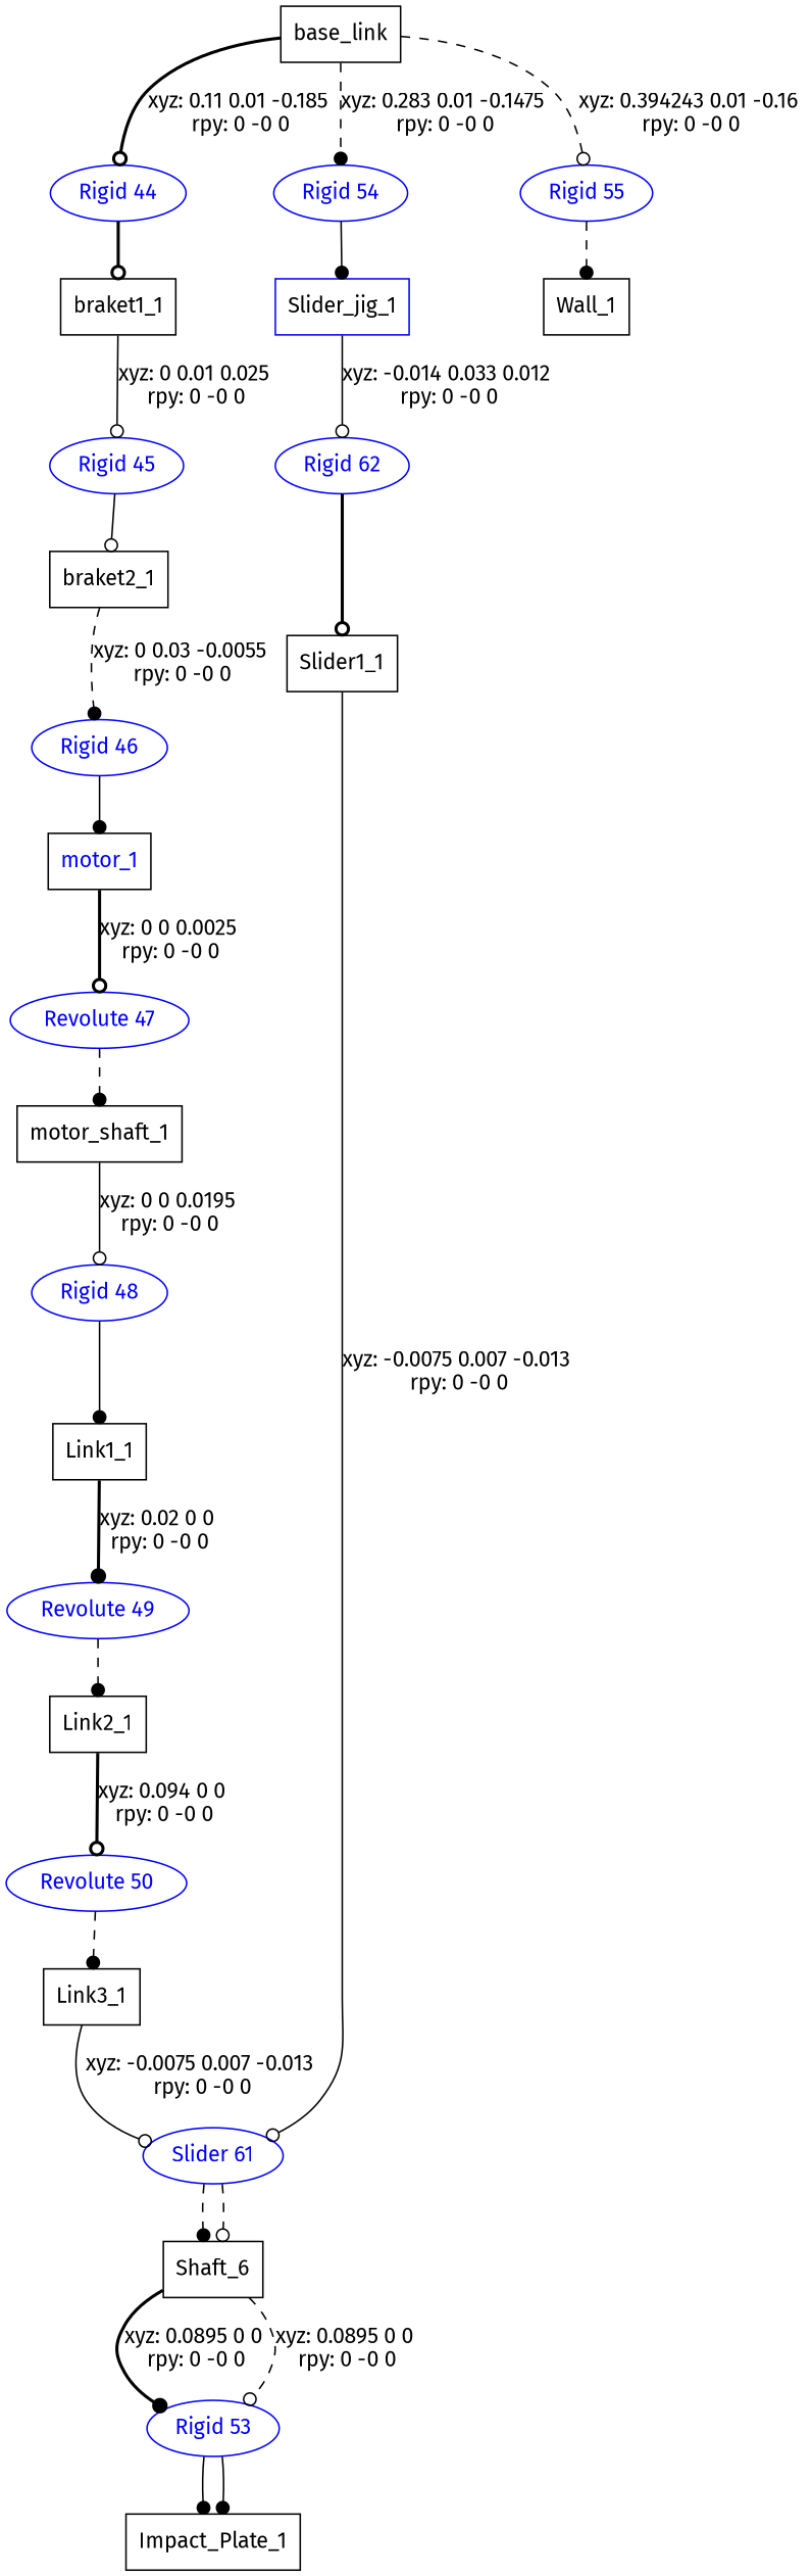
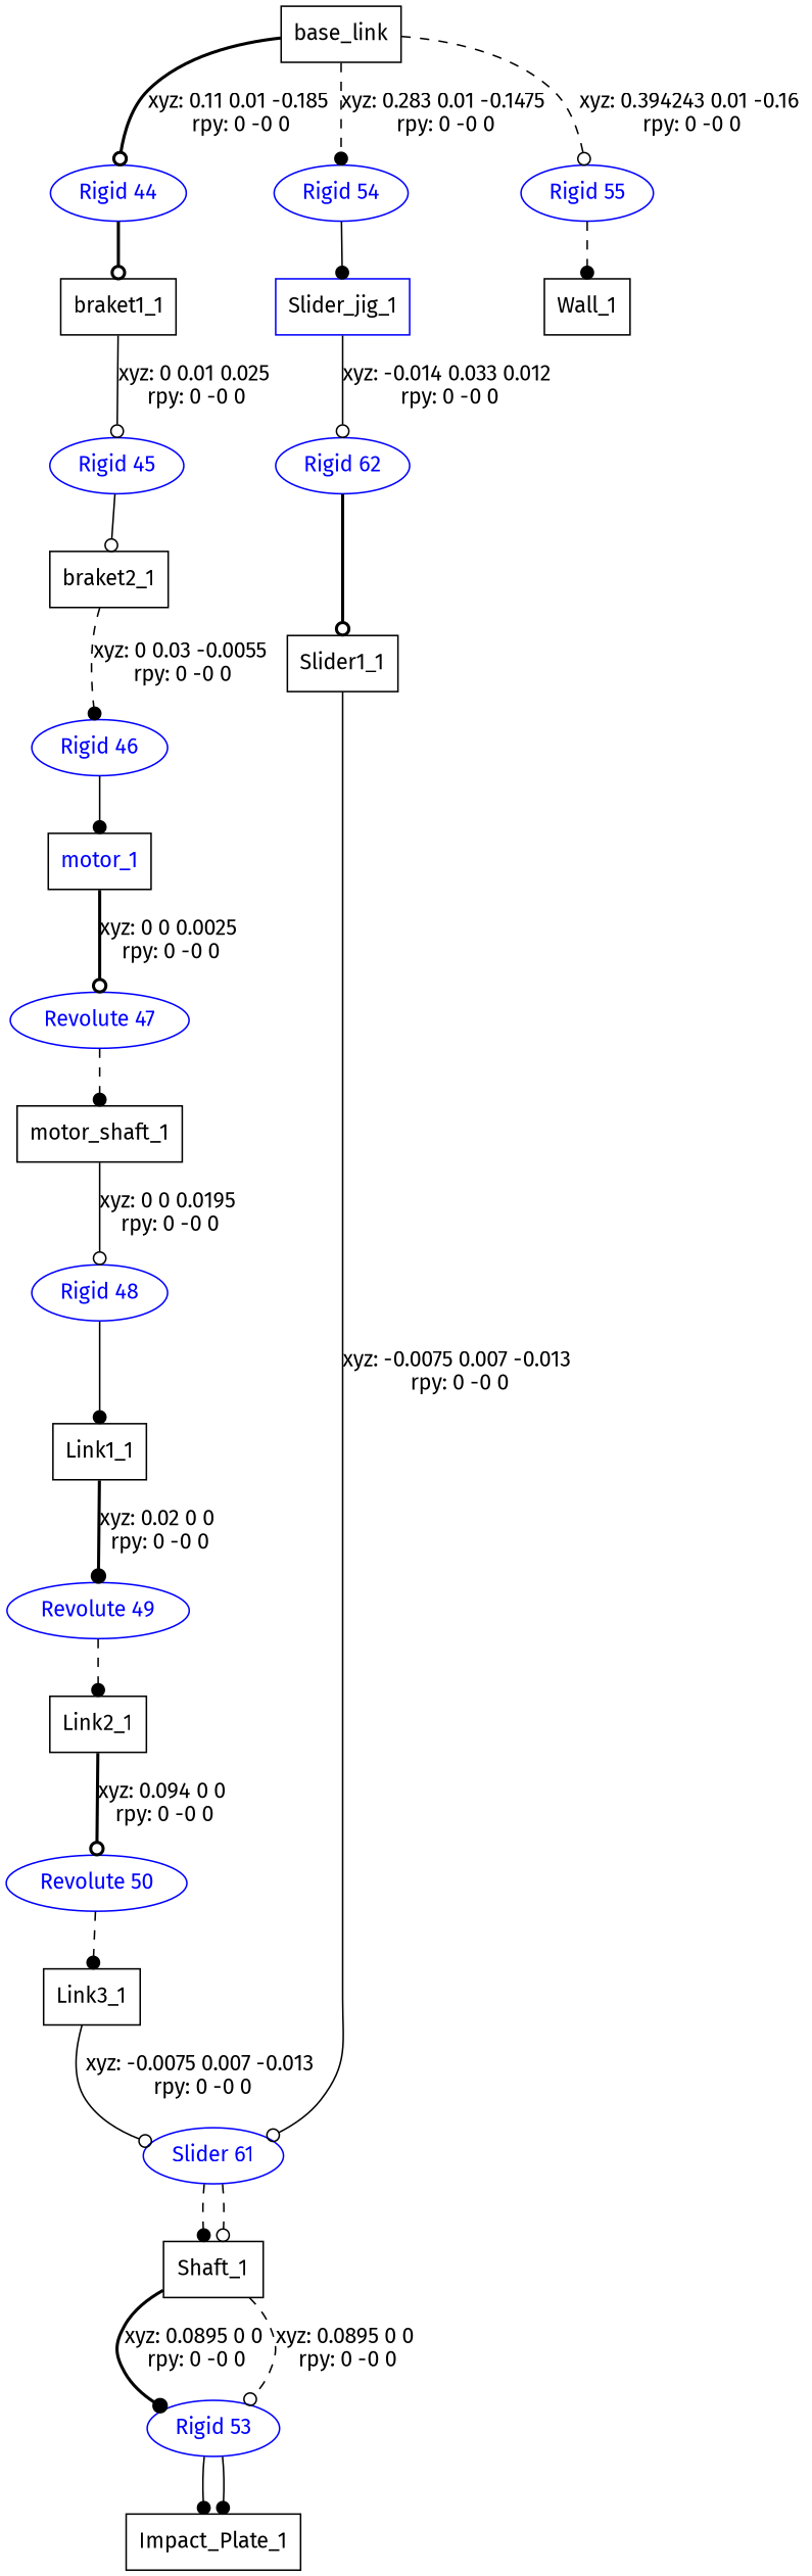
  digraph {
    fontname="Fira Sans"
    node [fontname="Fira Sans" shape=box color=blue fontcolor=blue]
    edge [arrowhead=odot fontname="Fira Sans" style=solid]
    n1 [label=base_link color="" fontcolor=""]
    "Rigid 44" [shape=ellipse]
    "Rigid 54" [shape=ellipse]
    "Rigid 55" [shape=ellipse]
    n5 [label=braket1_1 color="" fontcolor=""]
    n6 [label=Slider_jig_1 fontcolor=""]
    n7 [label=Wall_1 color="" fontcolor=""]
    "Rigid 45" [shape=ellipse]
    n9 [label=braket2_1 color="" fontcolor=""]
    "Rigid 46" [shape=ellipse]
    n11 [label=motor_1 color=""]
    "Revolute 47" [shape=ellipse]
    n13 [label=motor_shaft_1 color="" fontcolor=""]
    "Rigid 48" [shape=ellipse]
    n15 [label=Link1_1 color="" fontcolor=""]
    "Revolute 49" [shape=ellipse]
    n17 [label=Link2_1 color="" fontcolor=""]
    "Revolute 50" [shape=ellipse]
    n19 [label=Link3_1 color="" fontcolor=""]
    "Slider 61" [shape=ellipse]
-   n21 [label=Shaft_6 color="" fontcolor=""]
+   n21 [label=Shaft_1 color="" fontcolor=""]
    "Rigid 53" [shape=ellipse]
    n23 [label=Impact_Plate_1 color="" fontcolor=""]
    "Rigid 62" [shape=ellipse]
    n25 [label=Slider1_1 color="" fontcolor=""]
    n1 -> "Rigid 44" [label="xyz: 0.11 0.01 -0.185 \nrpy: 0 -0 0" style=bold]
    n1 -> "Rigid 54" [arrowhead=dot label="xyz: 0.283 0.01 -0.1475 \nrpy: 0 -0 0" style=dashed]
    n1 -> "Rigid 55" [label="xyz: 0.394243 0.01 -0.16 \nrpy: 0 -0 0" style=dashed]
    "Rigid 44" -> n5 [style=bold]
    "Rigid 54" -> n6 [arrowhead=dot]
    "Rigid 55" -> n7 [arrowhead=dot style=dashed]
    n5 -> "Rigid 45" [label="xyz: 0 0.01 0.025 \nrpy: 0 -0 0"]
    n6 -> "Rigid 62" [label="xyz: -0.014 0.033 0.012 \nrpy: 0 -0 0"]
    "Rigid 45" -> n9
    n9 -> "Rigid 46" [arrowhead=dot label="xyz: 0 0.03 -0.0055 \nrpy: 0 -0 0" style=dashed]
    "Rigid 46" -> n11 [arrowhead=dot]
    n11 -> "Revolute 47" [label="xyz: 0 0 0.0025 \nrpy: 0 -0 0" style=bold]
    "Revolute 47" -> n13 [arrowhead=dot style=dashed]
    n13 -> "Rigid 48" [label="xyz: 0 0 0.0195 \nrpy: 0 -0 0"]
    "Rigid 48" -> n15 [arrowhead=dot]
    n15 -> "Revolute 49" [arrowhead=dot label="xyz: 0.02 0 0 \nrpy: 0 -0 0" style=bold]
    "Revolute 49" -> n17 [arrowhead=dot style=dashed]
    n17 -> "Revolute 50" [label="xyz: 0.094 0 0 \nrpy: 0 -0 0" style=bold]
    "Revolute 50" -> n19 [arrowhead=dot style=dashed]
    n19 -> "Slider 61" [label="xyz: -0.0075 0.007 -0.013 \nrpy: 0 -0 0"]
    "Slider 61" -> n21 [arrowhead=dot style=dashed]
    "Slider 61" -> n21 [style=dashed]
    n21 -> "Rigid 53" [arrowhead=dot label="xyz: 0.0895 0 0 \nrpy: 0 -0 0" style=bold]
    n21 -> "Rigid 53" [label="xyz: 0.0895 0 0 \nrpy: 0 -0 0" style=dashed]
    "Rigid 53" -> n23 [arrowhead=dot]
    "Rigid 53" -> n23 [arrowhead=dot]
    "Rigid 62" -> n25 [style=bold]
    n25 -> "Slider 61" [label="xyz: -0.0075 0.007 -0.013 \nrpy: 0 -0 0"]
  }
